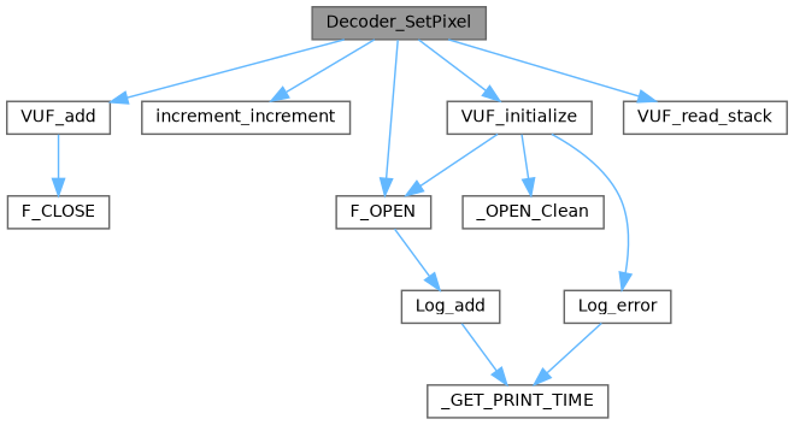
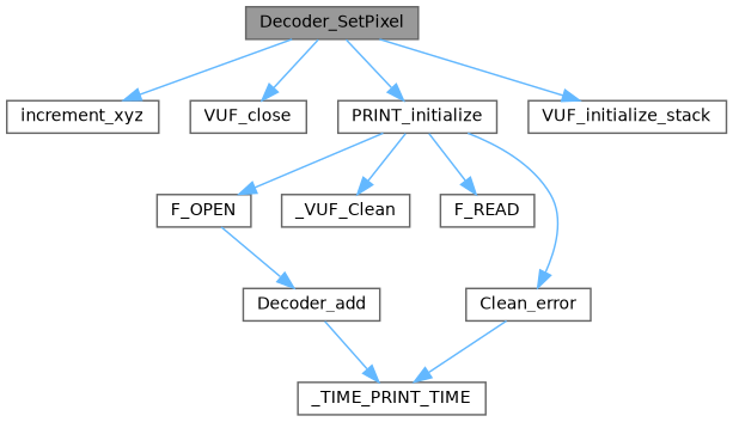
  digraph {
    rankdir=TB
    node [color=grey40 fillcolor=white fontname=Helvetica fontsize=10 shape=box style=filled]
    edge [color=steelblue1 fontname=Helvetica fontsize=10 labelfontname=Helvetica labelfontsize=10 style=solid]
    n1 [color=gray40 fillcolor=grey60 fontcolor=black height=0.2 label=Decoder_SetPixel width=0.4]
    n2 [height=0.2 label=F_OPEN width=0.4]
-   n3 [height=0.2 label=increment_increment width=0.4]
-   n4 [height=0.2 label=VUF_add width=0.4]
-   n5 [height=0.2 label=VUF_initialize width=0.4]
-   n6 [height=0.2 label=VUF_read_stack width=0.4]
-   n7 [height=0.2 label=Log_add width=0.4]
-   n8 [height=0.2 label=F_CLOSE width=0.4]
-   n9 [height=0.2 label=_OPEN_Clean width=0.4]
-   n11 [height=0.2 label=Log_error width=0.4]
-   n12 [height=0.2 label=_GET_PRINT_TIME width=0.4]
-   n1 -> n2
+   n3 [height=0.2 label=increment_xyz width=0.4]
+   n4 [height=0.2 label=VUF_close width=0.4]
+   n5 [height=0.2 label=PRINT_initialize width=0.4]
+   n6 [height=0.2 label=VUF_initialize_stack width=0.4]
+   n7 [height=0.2 label=Decoder_add width=0.4]
+   n9 [height=0.2 label=_VUF_Clean width=0.4]
+   n10 [height=0.2 label=F_READ width=0.4]
+   n11 [height=0.2 label=Clean_error width=0.4]
+   n12 [height=0.2 label=_TIME_PRINT_TIME width=0.4]
    n1 -> n3
    n1 -> n4
    n1 -> n5
    n1 -> n6
    n2 -> n7
-   n4 -> n8
    n5 -> n2
    n5 -> n9
+   n5 -> n10
    n5 -> n11
    n7 -> n12
    n11 -> n12
  }
